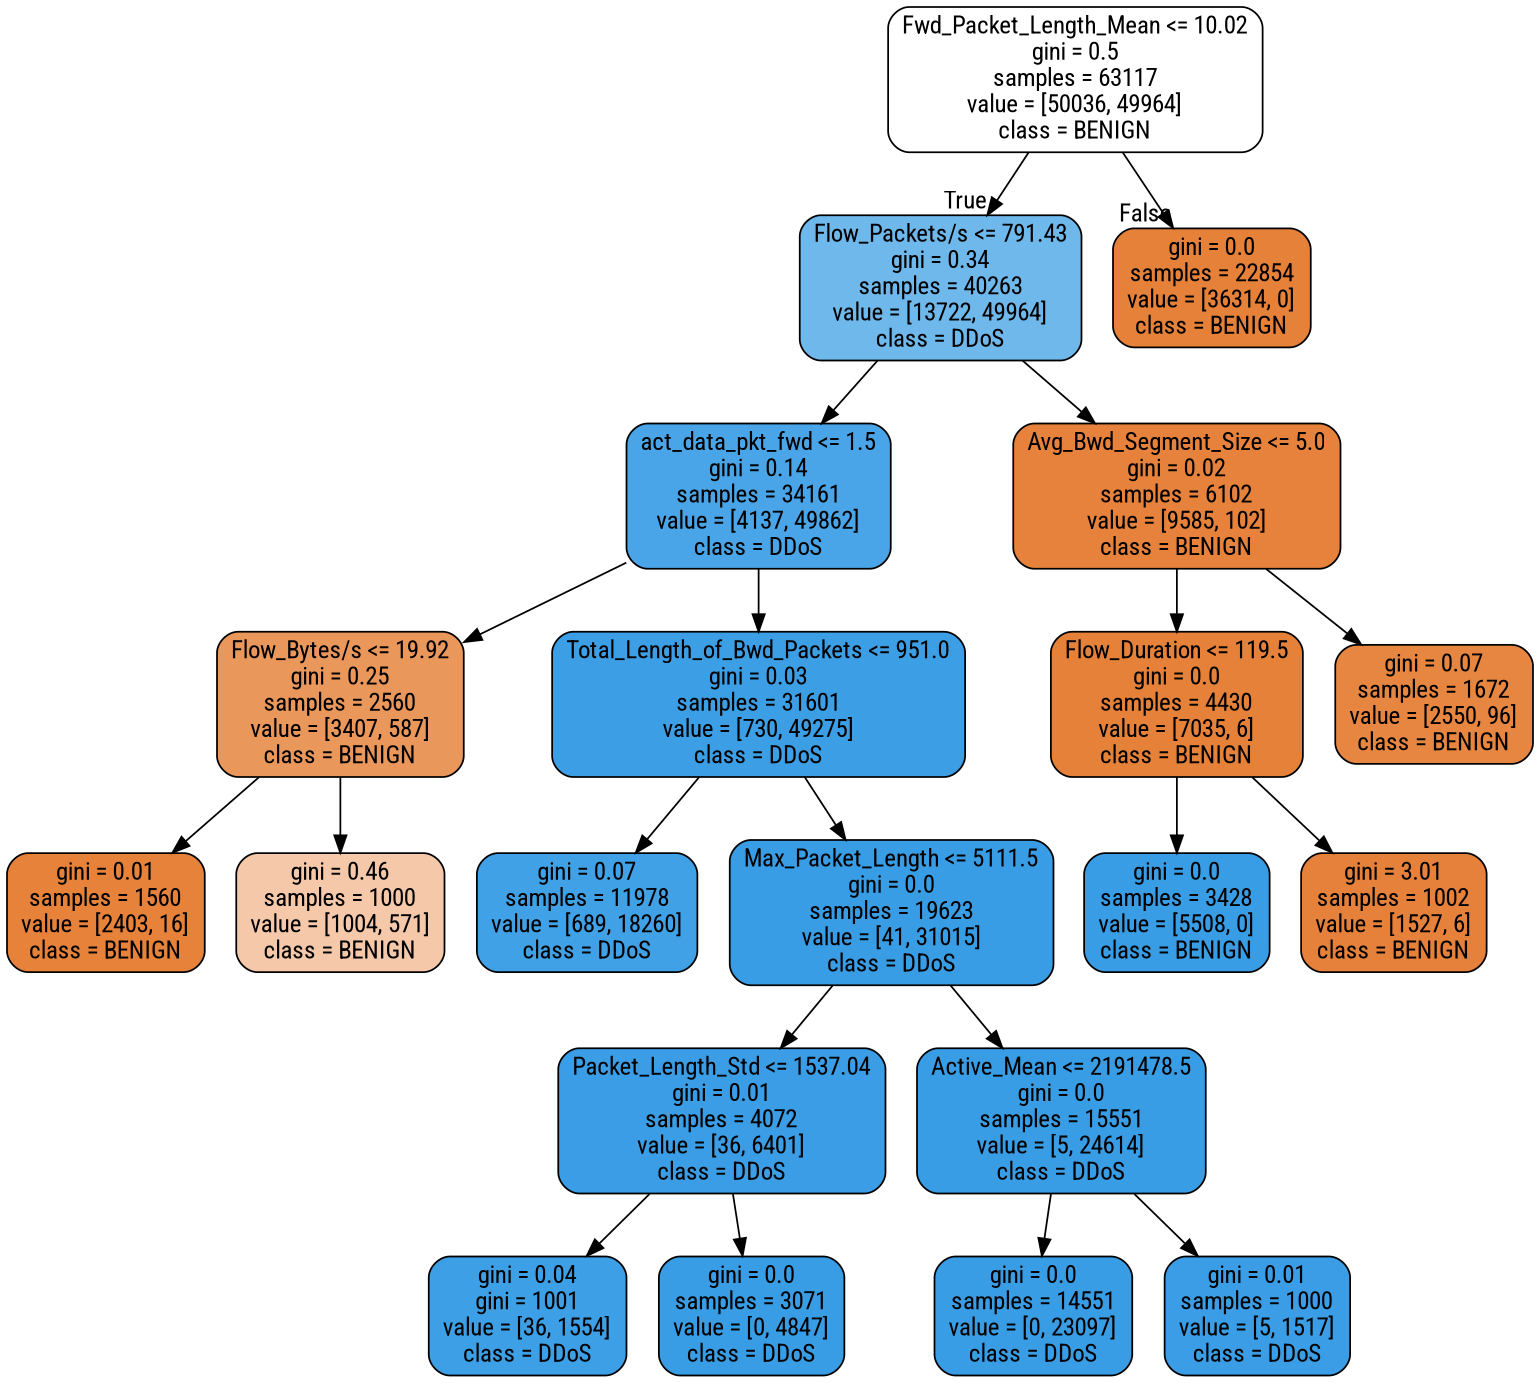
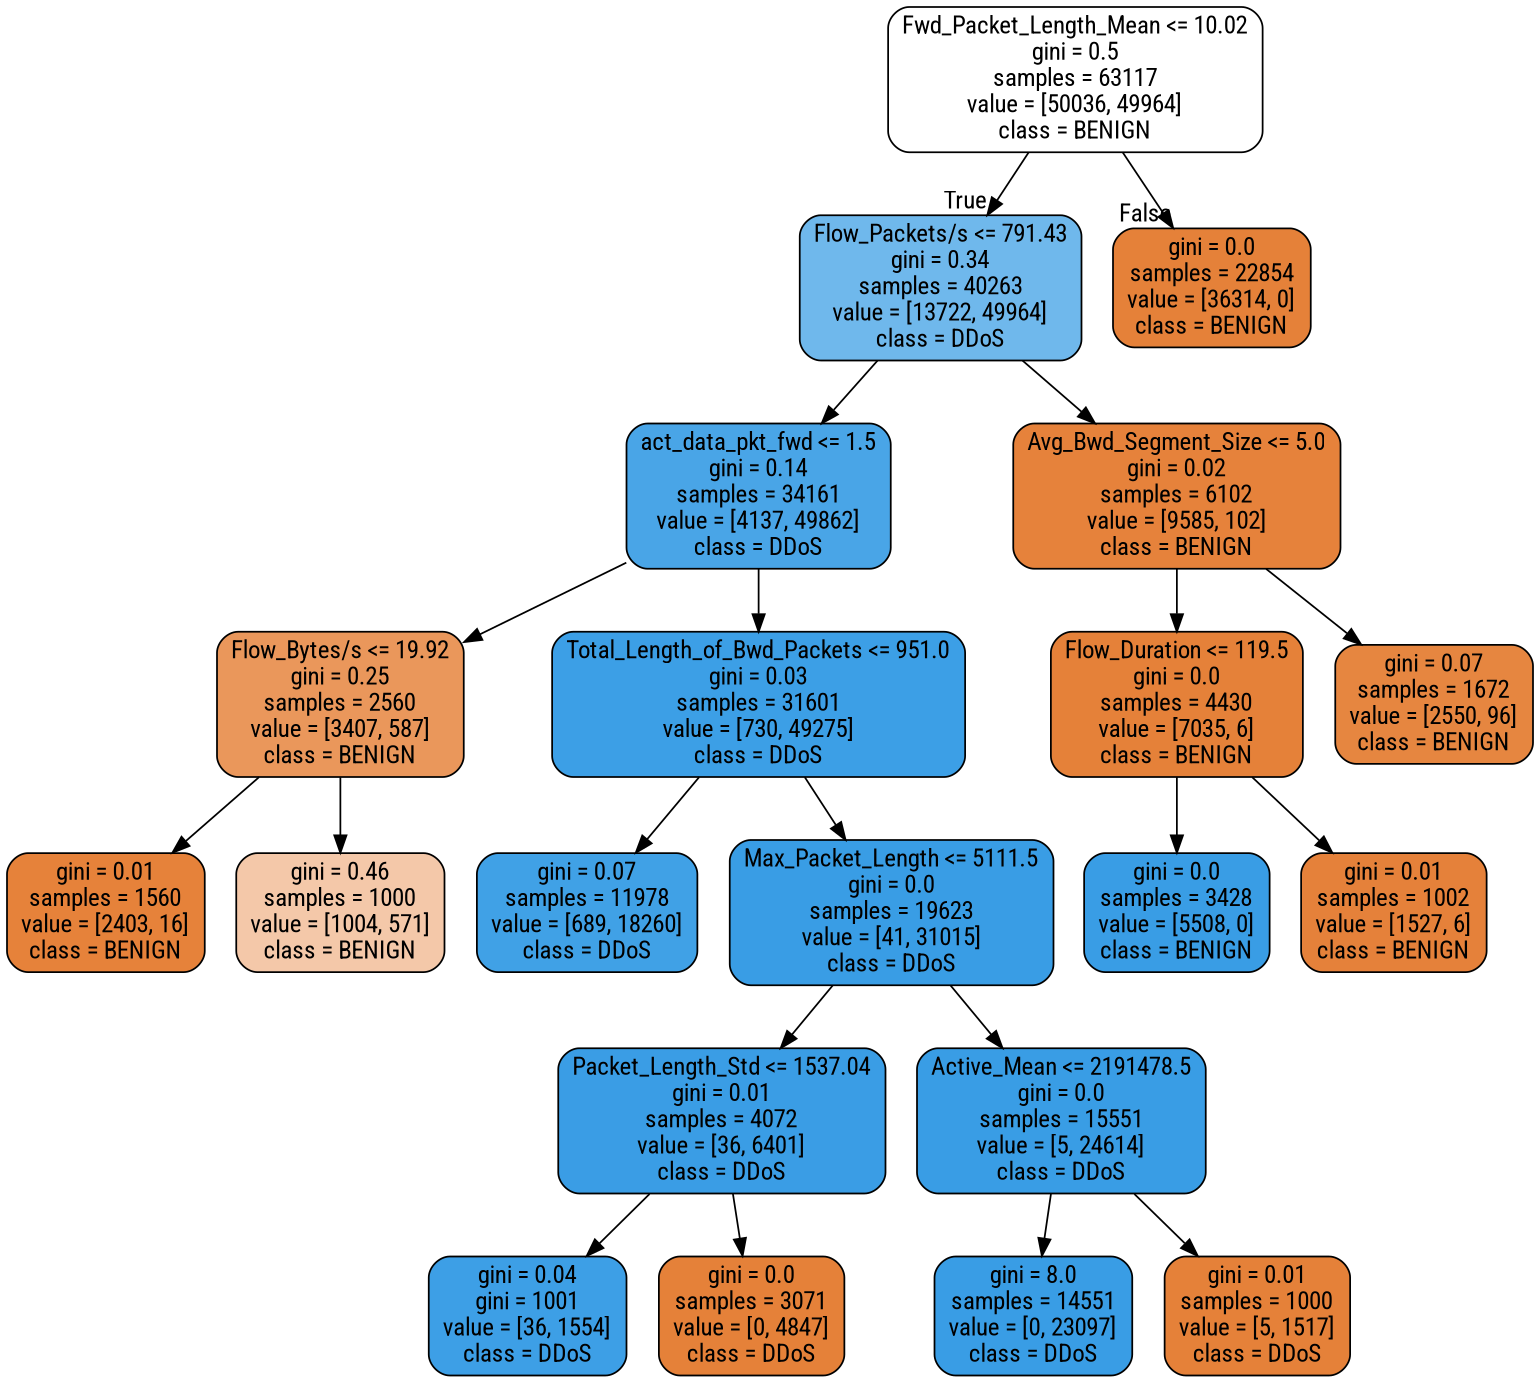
  digraph {
    fontname="Roboto Condensed"
    node [color=black fillcolor="#399de5ff" fontname="Roboto Condensed" shape=box style="filled, rounded"]
    edge [fontname="Roboto Condensed"]
    n1 [fillcolor="#e5813900" label="Fwd_Packet_Length_Mean <= 10.02\ngini = 0.5\nsamples = 63117\nvalue = [50036, 49964]\nclass = BENIGN"]
    n2 [fillcolor="#399de5b9" label="Flow_Packets/s <= 791.43\ngini = 0.34\nsamples = 40263\nvalue = [13722, 49964]\nclass = DDoS"]
    n3 [fillcolor="#e58139ff" label="gini = 0.0\nsamples = 22854\nvalue = [36314, 0]\nclass = BENIGN"]
    n4 [fillcolor="#399de5ea" label="act_data_pkt_fwd <= 1.5\ngini = 0.14\nsamples = 34161\nvalue = [4137, 49862]\nclass = DDoS"]
    n5 [fillcolor="#e58139fc" label="Avg_Bwd_Segment_Size <= 5.0\ngini = 0.02\nsamples = 6102\nvalue = [9585, 102]\nclass = BENIGN"]
    n6 [fillcolor="#e58139d3" label="Flow_Bytes/s <= 19.92\ngini = 0.25\nsamples = 2560\nvalue = [3407, 587]\nclass = BENIGN"]
    n7 [fillcolor="#399de5fb" label="Total_Length_of_Bwd_Packets <= 951.0\ngini = 0.03\nsamples = 31601\nvalue = [730, 49275]\nclass = DDoS"]
    n8 [fillcolor="#e58139ff" label="Flow_Duration <= 119.5\ngini = 0.0\nsamples = 4430\nvalue = [7035, 6]\nclass = BENIGN"]
    n9 [fillcolor="#e58139f5" label="gini = 0.07\nsamples = 1672\nvalue = [2550, 96]\nclass = BENIGN"]
    n10 [fillcolor="#e58139fd" label="gini = 0.01\nsamples = 1560\nvalue = [2403, 16]\nclass = BENIGN"]
    n11 [fillcolor="#e581396e" label="gini = 0.46\nsamples = 1000\nvalue = [1004, 571]\nclass = BENIGN"]
    n12 [fillcolor="#399de5f5" label="gini = 0.07\nsamples = 11978\nvalue = [689, 18260]\nclass = DDoS"]
    n13 [label="Max_Packet_Length <= 5111.5\ngini = 0.0\nsamples = 19623\nvalue = [41, 31015]\nclass = DDoS"]
    n14 [fillcolor="#399de5fe" label="Packet_Length_Std <= 1537.04\ngini = 0.01\nsamples = 4072\nvalue = [36, 6401]\nclass = DDoS"]
    n15 [label="Active_Mean <= 2191478.5\ngini = 0.0\nsamples = 15551\nvalue = [5, 24614]\nclass = DDoS"]
    n16 [fillcolor="#399de5f9" label="gini = 0.04\ngini = 1001\nvalue = [36, 1554]\nclass = DDoS"]
-   n17 [label="gini = 0.0\nsamples = 3071\nvalue = [0, 4847]\nclass = DDoS"]
-   n18 [label="gini = 0.0\nsamples = 14551\nvalue = [0, 23097]\nclass = DDoS"]
-   n19 [fillcolor="#399de5fe" label="gini = 0.01\nsamples = 1000\nvalue = [5, 1517]\nclass = DDoS"]
+   n17 [fillcolor="#e58139ff" label="gini = 0.0\nsamples = 3071\nvalue = [0, 4847]\nclass = DDoS"]
+   n18 [label="gini = 8.0\nsamples = 14551\nvalue = [0, 23097]\nclass = DDoS"]
+   n19 [fillcolor="#e58139ff" label="gini = 0.01\nsamples = 1000\nvalue = [5, 1517]\nclass = DDoS"]
    n20 [label="gini = 0.0\nsamples = 3428\nvalue = [5508, 0]\nclass = BENIGN"]
-   n21 [fillcolor="#e58139fe" label="gini = 3.01\nsamples = 1002\nvalue = [1527, 6]\nclass = BENIGN"]
+   n21 [fillcolor="#e58139fe" label="gini = 0.01\nsamples = 1002\nvalue = [1527, 6]\nclass = BENIGN"]
    n1 -> n2 [headlabel=True labelangle=45 labeldistance=2.5]
    n1 -> n3 [headlabel=False labelangle=-45 labeldistance=2.5]
    n2 -> n4
    n2 -> n5
    n4 -> n6
    n4 -> n7
    n5 -> n8
    n5 -> n9
    n6 -> n10
    n6 -> n11
    n7 -> n12
    n7 -> n13
    n8 -> n20
    n8 -> n21
    n13 -> n14
    n13 -> n15
    n14 -> n16
    n14 -> n17
    n15 -> n18
    n15 -> n19
  }
